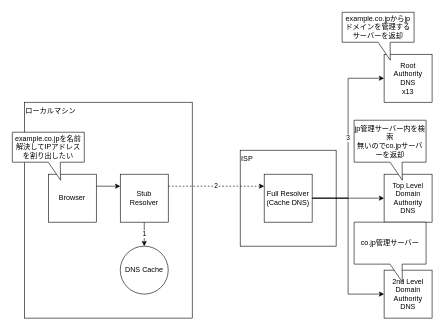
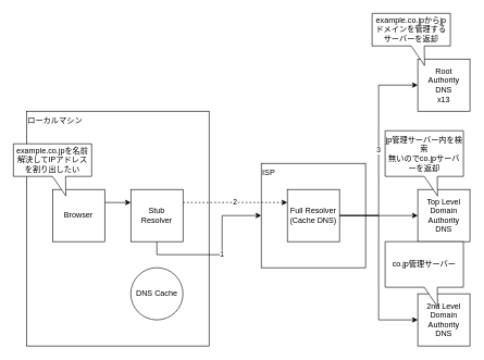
  <mxCell id="0" />
  <mxCell id="1" parent="0" />
  <mxCell id="2" value="&lt;div&gt;ISP&lt;/div&gt;" style="rounded=0;whiteSpace=wrap;html=1;align=left;verticalAlign=top;" vertex="1" parent="1"><mxGeometry x="400" y="250" width="160" height="160" as="geometry" /></mxCell>
  <mxCell id="3" value="ローカルマシン" style="rounded=0;whiteSpace=wrap;html=1;align=left;verticalAlign=top;" vertex="1" parent="1"><mxGeometry x="40" y="170" width="280" height="360" as="geometry" /></mxCell>
- <mxCell id="4" value="1" style="edgeStyle=orthogonalEdgeStyle;rounded=0;orthogonalLoop=1;jettySize=auto;html=1;exitX=0.5;exitY=1;exitDx=0;exitDy=0;entryX=0.5;entryY=0;entryDx=0;entryDy=0;" edge="1" parent="1" source="16" target="8"><mxGeometry relative="1" as="geometry"><mxPoint as="offset" /></mxGeometry></mxCell>
+ <mxCell id="4" value="1" style="edgeStyle=orthogonalEdgeStyle;rounded=0;orthogonalLoop=1;jettySize=auto;html=1;exitX=0.5;exitY=1;exitDx=0;exitDy=0;" edge="1" parent="1" source="16" target="2"><mxGeometry relative="1" as="geometry"><mxPoint as="offset" /></mxGeometry></mxCell>
  <mxCell id="5" value="2" style="edgeStyle=orthogonalEdgeStyle;rounded=0;orthogonalLoop=1;jettySize=auto;html=1;entryX=0;entryY=0.25;entryDx=0;entryDy=0;exitX=1;exitY=0.25;exitDx=0;exitDy=0;dashed=1;" edge="1" parent="1" source="16" target="12"><mxGeometry relative="1" as="geometry"><mxPoint x="320" y="270" as="sourcePoint" /></mxGeometry></mxCell>
  <mxCell id="6" style="edgeStyle=orthogonalEdgeStyle;rounded=0;orthogonalLoop=1;jettySize=auto;html=1;exitX=1;exitY=0.25;exitDx=0;exitDy=0;entryX=0;entryY=0.25;entryDx=0;entryDy=0;" edge="1" parent="1" source="7" target="16"><mxGeometry relative="1" as="geometry" /></mxCell>
  <mxCell id="7" value="Browser" style="rounded=0;whiteSpace=wrap;html=1;" vertex="1" parent="1"><mxGeometry x="80" y="290" width="80" height="80" as="geometry" /></mxCell>
  <mxCell id="8" value="DNS Cache" style="ellipse;whiteSpace=wrap;html=1;" vertex="1" parent="1"><mxGeometry x="200" y="410" width="80" height="80" as="geometry" /></mxCell>
  <mxCell id="9" value="3" style="edgeStyle=orthogonalEdgeStyle;rounded=0;orthogonalLoop=1;jettySize=auto;html=1;exitX=1;exitY=0.5;exitDx=0;exitDy=0;entryX=0;entryY=0.5;entryDx=0;entryDy=0;" edge="1" parent="1" source="12" target="13"><mxGeometry relative="1" as="geometry" /></mxCell>
  <mxCell id="10" style="edgeStyle=orthogonalEdgeStyle;rounded=0;orthogonalLoop=1;jettySize=auto;html=1;exitX=1;exitY=0.5;exitDx=0;exitDy=0;entryX=0;entryY=0.5;entryDx=0;entryDy=0;" edge="1" parent="1" source="12" target="14"><mxGeometry relative="1" as="geometry" /></mxCell>
  <mxCell id="11" style="edgeStyle=orthogonalEdgeStyle;rounded=0;orthogonalLoop=1;jettySize=auto;html=1;exitX=1;exitY=0.5;exitDx=0;exitDy=0;entryX=0;entryY=0.5;entryDx=0;entryDy=0;" edge="1" parent="1" source="12" target="17"><mxGeometry relative="1" as="geometry" /></mxCell>
  <mxCell id="12" value="&lt;div&gt;Full Resolver&lt;/div&gt;&lt;div&gt;(Cache DNS)&lt;/div&gt;" style="rounded=0;whiteSpace=wrap;html=1;" vertex="1" parent="1"><mxGeometry x="440" y="290" width="80" height="80" as="geometry" /></mxCell>
  <mxCell id="13" value="Root&lt;div&gt;Authority&lt;/div&gt;&lt;div&gt;DNS&lt;/div&gt;&lt;div&gt;x13&lt;/div&gt;" style="rounded=0;whiteSpace=wrap;html=1;" vertex="1" parent="1"><mxGeometry x="640" y="90" width="80" height="80" as="geometry" /></mxCell>
  <mxCell id="14" value="Top Level&lt;div&gt;Domain&lt;/div&gt;&lt;div&gt;Authority&lt;/div&gt;&lt;div&gt;DNS&lt;/div&gt;" style="rounded=0;whiteSpace=wrap;html=1;" vertex="1" parent="1"><mxGeometry x="640" y="290" width="80" height="80" as="geometry" /></mxCell>
  <mxCell id="15" value="example.co.jpを名前解決してIPアドレスを割り出したい" style="shape=callout;whiteSpace=wrap;html=1;perimeter=calloutPerimeter;position2=0.67;" vertex="1" parent="1"><mxGeometry x="20" y="220" width="120" height="80" as="geometry" /></mxCell>
  <mxCell id="16" value="Stub&lt;div&gt;Resolver&lt;/div&gt;" style="rounded=0;whiteSpace=wrap;html=1;" vertex="1" parent="1"><mxGeometry x="200" y="290" width="80" height="80" as="geometry" /></mxCell>
  <mxCell id="17" value="2nd Level&lt;div&gt;Domain&lt;/div&gt;&lt;div&gt;Authority&lt;/div&gt;&lt;div&gt;DNS&lt;/div&gt;" style="rounded=0;whiteSpace=wrap;html=1;" vertex="1" parent="1"><mxGeometry x="640" y="450" width="80" height="80" as="geometry" /></mxCell>
  <mxCell id="18" value="example.co.jpからjpドメインを管理するサーバーを返却" style="shape=callout;whiteSpace=wrap;html=1;perimeter=calloutPerimeter;position2=0.67;" vertex="1" parent="1"><mxGeometry x="570" y="20" width="120" height="80" as="geometry" /></mxCell>
  <mxCell id="19" value="jp管理サーバー内を検索&lt;div&gt;無いのでco.jpサーバーを返却&lt;/div&gt;" style="shape=callout;whiteSpace=wrap;html=1;perimeter=calloutPerimeter;position2=0.67;" vertex="1" parent="1"><mxGeometry x="590" y="200" width="120" height="100" as="geometry" /></mxCell>
  <mxCell id="20" value="co.jp管理サーバー" style="shape=callout;whiteSpace=wrap;html=1;perimeter=calloutPerimeter;position2=0.67;" vertex="1" parent="1"><mxGeometry x="590" y="370" width="120" height="100" as="geometry" /></mxCell>
